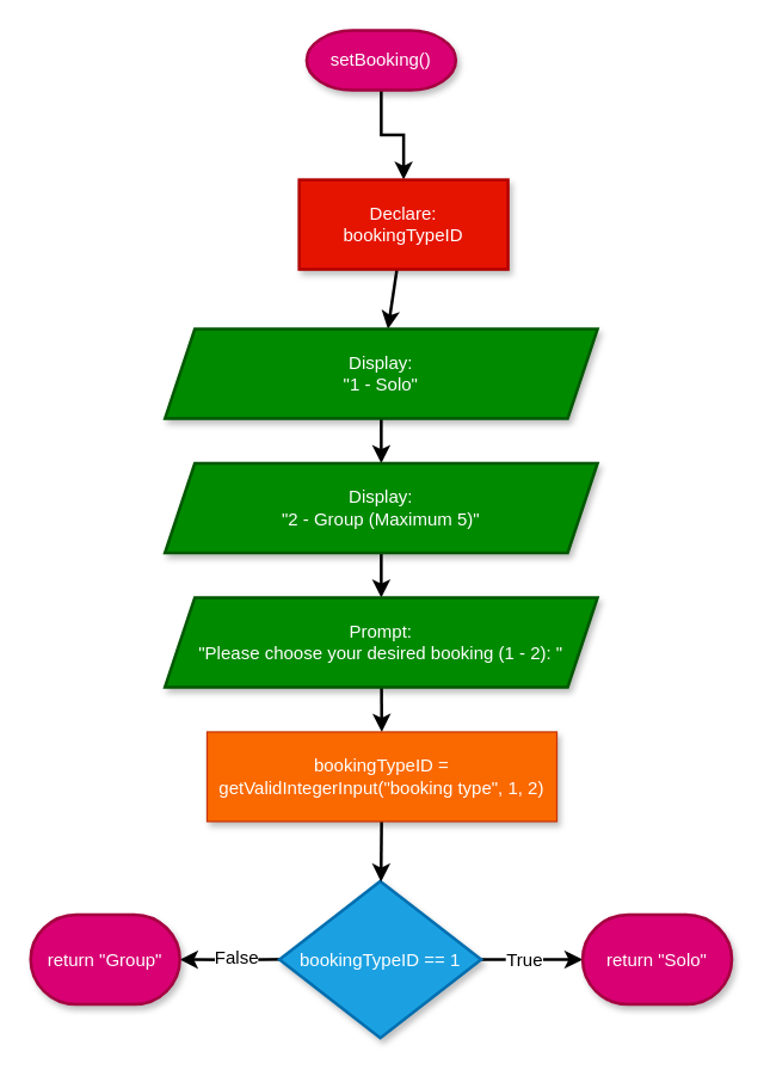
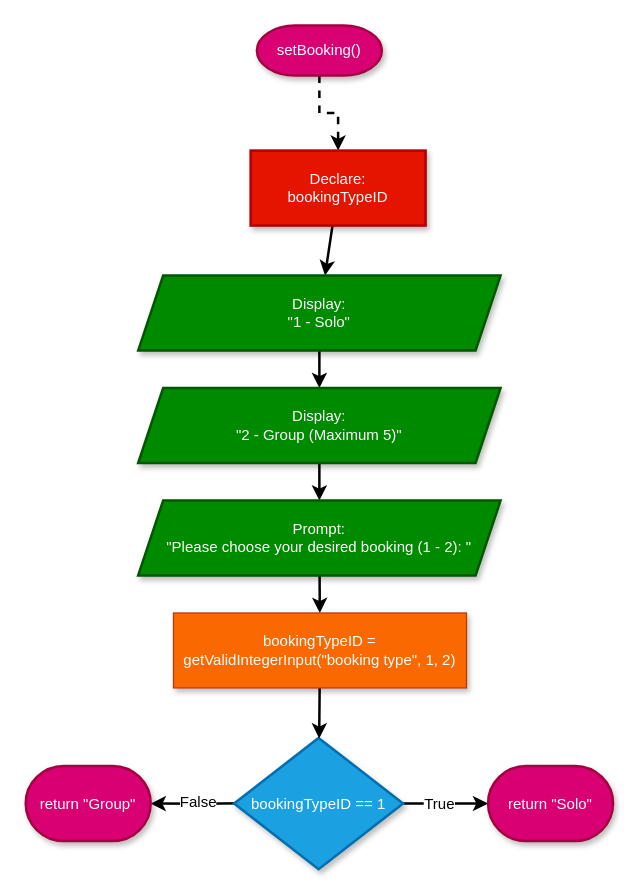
  <mxCell id="0" />
  <mxCell id="1" parent="0" />
- <mxCell id="2" value="" style="edgeStyle=orthogonalEdgeStyle;rounded=0;orthogonalLoop=1;jettySize=auto;html=1;strokeWidth=2;" parent="1" source="3" target="5" edge="1"><mxGeometry relative="1" as="geometry" /></mxCell>
+ <mxCell id="2" value="" style="edgeStyle=orthogonalEdgeStyle;rounded=0;orthogonalLoop=1;jettySize=auto;html=1;strokeWidth=2;dashed=1;" parent="1" source="3" target="5" edge="1"><mxGeometry relative="1" as="geometry" /></mxCell>
  <mxCell id="3" value="setBooking()" style="strokeWidth=2;html=1;shape=mxgraph.flowchart.terminator;whiteSpace=wrap;fillColor=#d80073;fontColor=#ffffff;strokeColor=#A50040;shadow=1;" parent="1" vertex="1"><mxGeometry x="205" y="20" width="100" height="40" as="geometry" /></mxCell>
  <mxCell id="4" value="" style="rounded=0;orthogonalLoop=1;jettySize=auto;html=1;fontFamily=Helvetica;fontSize=12;fontColor=default;strokeWidth=2;" parent="1" source="5" target="7" edge="1"><mxGeometry relative="1" as="geometry" /></mxCell>
  <mxCell id="5" value="Declare:&lt;br&gt;bookingTypeID" style="whiteSpace=wrap;html=1;fillColor=#e51400;strokeColor=#B20000;strokeWidth=2;fontColor=#ffffff;shadow=1;" parent="1" vertex="1"><mxGeometry x="200" y="120" width="140" height="60" as="geometry" /></mxCell>
  <mxCell id="6" value="" style="edgeStyle=orthogonalEdgeStyle;rounded=0;orthogonalLoop=1;jettySize=auto;html=1;fontFamily=Helvetica;fontSize=12;fontColor=default;strokeWidth=2;" parent="1" source="7" target="9" edge="1"><mxGeometry relative="1" as="geometry" /></mxCell>
  <mxCell id="7" value="Display:&lt;br&gt;&quot;1 - Solo&quot;" style="shape=parallelogram;perimeter=parallelogramPerimeter;whiteSpace=wrap;html=1;fixedSize=1;fillColor=#008a00;strokeColor=#005700;strokeWidth=2;fontColor=#ffffff;shadow=1;" parent="1" vertex="1"><mxGeometry x="110" y="220" width="290" height="60" as="geometry" /></mxCell>
  <mxCell id="8" value="" style="edgeStyle=orthogonalEdgeStyle;rounded=0;orthogonalLoop=1;jettySize=auto;html=1;fontFamily=Helvetica;fontSize=12;fontColor=default;strokeWidth=2;" parent="1" source="9" target="11" edge="1"><mxGeometry relative="1" as="geometry" /></mxCell>
  <mxCell id="9" value="Display:&lt;br&gt;&quot;2 - Group (Maximum 5)&quot;" style="shape=parallelogram;perimeter=parallelogramPerimeter;whiteSpace=wrap;html=1;fixedSize=1;fillColor=#008a00;strokeColor=#005700;strokeWidth=2;fontColor=#ffffff;shadow=1;" parent="1" vertex="1"><mxGeometry x="110" y="310" width="290" height="60" as="geometry" /></mxCell>
  <mxCell id="10" value="" style="edgeStyle=none;html=1;strokeWidth=2;" parent="1" source="11" target="18" edge="1"><mxGeometry relative="1" as="geometry" /></mxCell>
  <mxCell id="11" value="Prompt:&lt;br&gt;&quot;Please choose your desired booking (1 - 2): &quot;" style="shape=parallelogram;perimeter=parallelogramPerimeter;whiteSpace=wrap;html=1;fixedSize=1;fillColor=#008a00;strokeColor=#005700;strokeWidth=2;fontColor=#ffffff;shadow=1;" parent="1" vertex="1"><mxGeometry x="110" y="400" width="290" height="60" as="geometry" /></mxCell>
  <mxCell id="12" value="" style="edgeStyle=orthogonalEdgeStyle;rounded=0;orthogonalLoop=1;jettySize=auto;html=1;fontFamily=Helvetica;fontSize=12;fontColor=default;strokeWidth=2;" parent="1" source="16" edge="1"><mxGeometry relative="1" as="geometry"><mxPoint x="390" y="642.5" as="targetPoint" /></mxGeometry></mxCell>
  <mxCell id="13" value="True" style="edgeLabel;html=1;align=center;verticalAlign=middle;resizable=0;points=[];strokeColor=#C73500;strokeWidth=2;fontFamily=Helvetica;fontSize=12;fontColor=default;fillColor=#FA6800;" parent="12" vertex="1" connectable="0"><mxGeometry x="-0.473" y="2" relative="1" as="geometry"><mxPoint x="10" y="2" as="offset" /></mxGeometry></mxCell>
  <mxCell id="14" value="" style="edgeStyle=orthogonalEdgeStyle;rounded=0;orthogonalLoop=1;jettySize=auto;html=1;fontFamily=Helvetica;fontSize=12;fontColor=default;entryX=1;entryY=0.5;entryDx=0;entryDy=0;entryPerimeter=0;strokeWidth=2;" parent="1" edge="1"><mxGeometry relative="1" as="geometry"><mxPoint x="195.5" y="642.21" as="sourcePoint" /><mxPoint x="120" y="642.5" as="targetPoint" /></mxGeometry></mxCell>
  <mxCell id="15" value="False" style="edgeLabel;html=1;align=center;verticalAlign=middle;resizable=0;points=[];strokeColor=#C73500;strokeWidth=2;fontFamily=Helvetica;fontSize=12;fontColor=default;fillColor=#FA6800;" parent="14" vertex="1" connectable="0"><mxGeometry x="0.216" y="1" relative="1" as="geometry"><mxPoint x="8" y="-2" as="offset" /></mxGeometry></mxCell>
  <mxCell id="16" value="bookingTypeID == 1" style="rhombus;whiteSpace=wrap;html=1;fillColor=#1ba1e2;strokeColor=#006EAF;fontColor=#ffffff;strokeWidth=2;shadow=1;" parent="1" vertex="1"><mxGeometry x="186.75" y="590" width="135.25" height="105" as="geometry" /></mxCell>
  <mxCell id="17" value="" style="edgeStyle=none;html=1;strokeWidth=2;" parent="1" source="18" target="16" edge="1"><mxGeometry relative="1" as="geometry" /></mxCell>
  <mxCell id="18" value="bookingTypeID = getValidIntegerInput(&quot;booking type&quot;, 1, 2)" style="whiteSpace=wrap;html=1;fillColor=#fa6800;fontColor=#FFFFFF;strokeColor=#C73500;shadow=1;" parent="1" vertex="1"><mxGeometry x="138.25" y="490" width="234.5" height="60" as="geometry" /></mxCell>
  <mxCell id="19" value="return &quot;Solo&quot;" style="strokeWidth=2;html=1;shape=mxgraph.flowchart.terminator;whiteSpace=wrap;fillColor=#d80073;fontColor=#ffffff;strokeColor=#A50040;shadow=1;" parent="1" vertex="1"><mxGeometry x="390" y="612.5" width="100" height="60" as="geometry" /></mxCell>
  <mxCell id="20" value="return &quot;Group&quot;" style="strokeWidth=2;html=1;shape=mxgraph.flowchart.terminator;whiteSpace=wrap;fillColor=#d80073;fontColor=#ffffff;strokeColor=#A50040;shadow=1;" parent="1" vertex="1"><mxGeometry x="20" y="612.5" width="100" height="60" as="geometry" /></mxCell>
